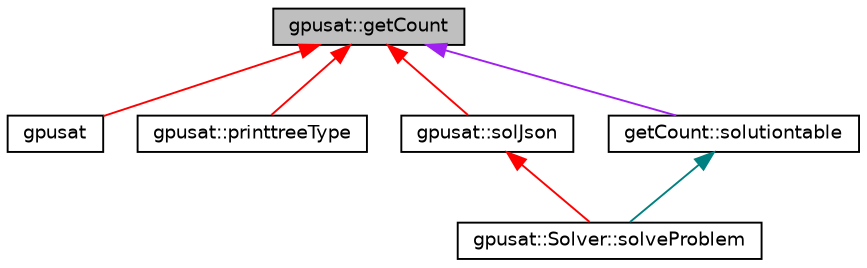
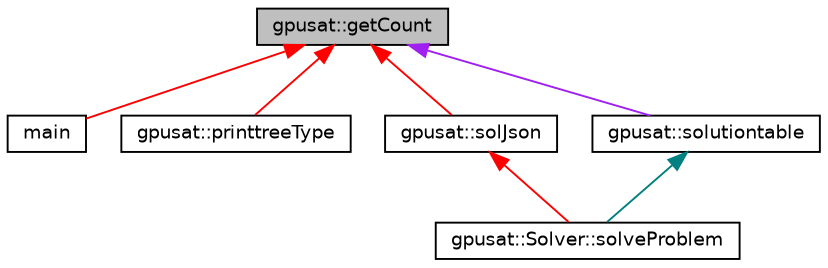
  digraph {
    rankdir=TB
    node [color=black fillcolor=white fontname=Helvetica fontsize=10 shape=record style=filled]
    edge [color=red dir=back fontname=Helvetica fontsize=10 labelfontname=Helvetica labelfontsize=10 style=solid]
    n1 [fillcolor=grey75 fontcolor=black height=0.2 label="gpusat::getCount" width=0.4]
-   n2 [height=0.2 label=gpusat width=0.4]
+   n2 [height=0.2 label=main width=0.4]
    n3 [height=0.2 label="gpusat::printtreeType" width=0.4]
    n4 [height=0.2 label="gpusat::solJson" width=0.4]
-   n5 [height=0.2 label="getCount::solutiontable" width=0.4]
+   n5 [height=0.2 label="gpusat::solutiontable" width=0.4]
    n6 [height=0.2 label="gpusat::Solver::solveProblem" width=0.4]
    n1 -> n2
    n1 -> n3
    n1 -> n4
    n1 -> n5 [color=purple]
    n4 -> n6
    n5 -> n6 [color=teal]
  }
